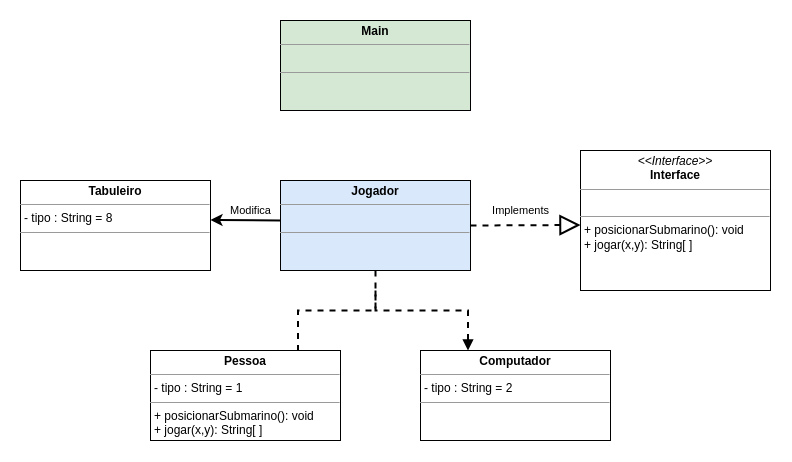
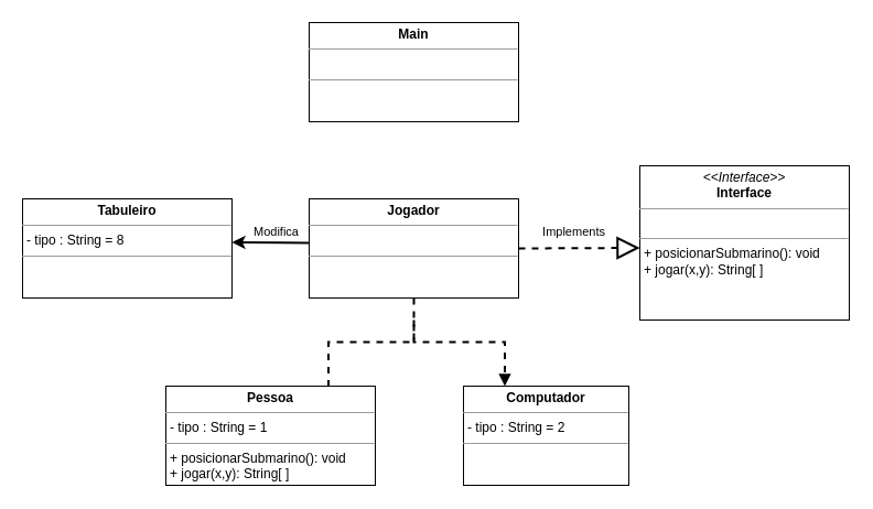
  <mxCell id="0" />
  <mxCell id="1" parent="0" />
- <mxCell id="2" value="&lt;p style=&quot;margin: 0px ; margin-top: 4px ; text-align: center&quot;&gt;&lt;b&gt;Jogador&lt;/b&gt;&lt;/p&gt;&lt;hr size=&quot;1&quot;&gt;&lt;p style=&quot;margin: 0px ; margin-left: 4px&quot;&gt;&lt;br&gt;&lt;/p&gt;&lt;hr size=&quot;1&quot;&gt;&lt;p style=&quot;margin: 0px ; margin-left: 4px&quot;&gt;&lt;br&gt;&lt;/p&gt;" style="verticalAlign=top;align=left;overflow=fill;fontSize=12;fontFamily=Helvetica;html=1;fillColor=#dae8fc;" vertex="1" parent="1"><mxGeometry x="280" y="180" width="190" height="90" as="geometry" /></mxCell>
+ <mxCell id="2" value="&lt;p style=&quot;margin: 0px ; margin-top: 4px ; text-align: center&quot;&gt;&lt;b&gt;Jogador&lt;/b&gt;&lt;/p&gt;&lt;hr size=&quot;1&quot;&gt;&lt;p style=&quot;margin: 0px ; margin-left: 4px&quot;&gt;&lt;br&gt;&lt;/p&gt;&lt;hr size=&quot;1&quot;&gt;&lt;p style=&quot;margin: 0px ; margin-left: 4px&quot;&gt;&lt;br&gt;&lt;/p&gt;" style="verticalAlign=top;align=left;overflow=fill;fontSize=12;fontFamily=Helvetica;html=1;" vertex="1" parent="1"><mxGeometry x="280" y="180" width="190" height="90" as="geometry" /></mxCell>
  <mxCell id="3" value="&lt;p style=&quot;margin: 0px ; margin-top: 4px ; text-align: center&quot;&gt;&lt;i&gt;&amp;lt;&amp;lt;Interface&amp;gt;&amp;gt;&lt;/i&gt;&lt;br&gt;&lt;b&gt;Interface&lt;/b&gt;&lt;/p&gt;&lt;hr size=&quot;1&quot;&gt;&lt;p style=&quot;margin: 0px ; margin-left: 4px&quot;&gt;&lt;br&gt;&lt;/p&gt;&lt;hr size=&quot;1&quot;&gt;&lt;p style=&quot;margin: 0px 0px 0px 4px&quot;&gt;+ posicionarSubmarino(): void&lt;/p&gt;&lt;p style=&quot;margin: 0px 0px 0px 4px&quot;&gt;+ jogar(x,y): String[ ]&lt;/p&gt;" style="verticalAlign=top;align=left;overflow=fill;fontSize=12;fontFamily=Helvetica;html=1;" vertex="1" parent="1"><mxGeometry x="580" y="150" width="190" height="140" as="geometry" /></mxCell>
  <mxCell id="4" value="&lt;p style=&quot;margin: 0px ; margin-top: 4px ; text-align: center&quot;&gt;&lt;b&gt;Pessoa&lt;/b&gt;&lt;/p&gt;&lt;hr size=&quot;1&quot;&gt;&lt;p style=&quot;margin: 0px ; margin-left: 4px&quot;&gt;- tipo : String = 1&lt;/p&gt;&lt;hr size=&quot;1&quot;&gt;&lt;p style=&quot;margin: 0px 0px 0px 4px&quot;&gt;+ posicionarSubmarino(): void&lt;/p&gt;&lt;p style=&quot;margin: 0px 0px 0px 4px&quot;&gt;+ jogar(x,y): String[ ]&lt;/p&gt;" style="verticalAlign=top;align=left;overflow=fill;fontSize=12;fontFamily=Helvetica;html=1;" vertex="1" parent="1"><mxGeometry x="150" y="350" width="190" height="90" as="geometry" /></mxCell>
- <mxCell id="5" value="&lt;p style=&quot;margin: 0px ; margin-top: 4px ; text-align: center&quot;&gt;&lt;b&gt;Computador&lt;/b&gt;&lt;/p&gt;&lt;hr size=&quot;1&quot;&gt;&lt;p style=&quot;margin: 0px ; margin-left: 4px&quot;&gt;- tipo : String = 2&lt;/p&gt;&lt;hr size=&quot;1&quot;&gt;&lt;p style=&quot;margin: 0px ; margin-left: 4px&quot;&gt;&lt;br&gt;&lt;/p&gt;" style="verticalAlign=top;align=left;overflow=fill;fontSize=12;fontFamily=Helvetica;html=1;" vertex="1" parent="1"><mxGeometry x="420" y="350" width="190" height="90" as="geometry" /></mxCell>
+ <mxCell id="5" value="&lt;p style=&quot;margin: 0px ; margin-top: 4px ; text-align: center&quot;&gt;&lt;b&gt;Computador&lt;/b&gt;&lt;/p&gt;&lt;hr size=&quot;1&quot;&gt;&lt;p style=&quot;margin: 0px ; margin-left: 4px&quot;&gt;- tipo : String = 2&lt;/p&gt;&lt;hr size=&quot;1&quot;&gt;&lt;p style=&quot;margin: 0px ; margin-left: 4px&quot;&gt;&lt;br&gt;&lt;/p&gt;" style="verticalAlign=top;align=left;overflow=fill;fontSize=12;fontFamily=Helvetica;html=1;" vertex="1" parent="1"><mxGeometry x="420" y="350" width="150" height="90" as="geometry" /></mxCell>
  <mxCell id="6" value="" style="endArrow=block;html=1;edgeStyle=orthogonalEdgeStyle;rounded=0;dashed=1;strokeWidth=2;entryX=0.25;entryY=0;entryDx=0;entryDy=0;exitX=0.5;exitY=1;exitDx=0;exitDy=0;" edge="1" parent="1" source="2" target="5"><mxGeometry relative="1" as="geometry"><mxPoint x="300" y="310" as="sourcePoint" /><mxPoint x="460" y="310" as="targetPoint" /></mxGeometry></mxCell>
  <mxCell id="7" value="" style="endArrow=none;html=1;edgeStyle=orthogonalEdgeStyle;rounded=0;dashed=1;strokeWidth=2;entryX=0.75;entryY=0;entryDx=0;entryDy=0;" edge="1" parent="1"><mxGeometry relative="1" as="geometry"><mxPoint x="375" y="290" as="sourcePoint" /><mxPoint x="297.5" y="350" as="targetPoint" /><Array as="points"><mxPoint x="375" y="310" /><mxPoint x="298" y="310" /></Array></mxGeometry></mxCell>
- <mxCell id="8" value="&lt;p style=&quot;margin: 0px ; margin-top: 4px ; text-align: center&quot;&gt;&lt;b&gt;Main&lt;/b&gt;&lt;/p&gt;&lt;hr size=&quot;1&quot;&gt;&lt;p style=&quot;margin: 0px ; margin-left: 4px&quot;&gt;&lt;br&gt;&lt;/p&gt;&lt;hr size=&quot;1&quot;&gt;&lt;p style=&quot;margin: 0px ; margin-left: 4px&quot;&gt;&lt;br&gt;&lt;/p&gt;" style="verticalAlign=top;align=left;overflow=fill;fontSize=12;fontFamily=Helvetica;html=1;fillColor=#d5e8d4;" vertex="1" parent="1"><mxGeometry x="280" y="20" width="190" height="90" as="geometry" /></mxCell>
+ <mxCell id="8" value="&lt;p style=&quot;margin: 0px ; margin-top: 4px ; text-align: center&quot;&gt;&lt;b&gt;Main&lt;/b&gt;&lt;/p&gt;&lt;hr size=&quot;1&quot;&gt;&lt;p style=&quot;margin: 0px ; margin-left: 4px&quot;&gt;&lt;br&gt;&lt;/p&gt;&lt;hr size=&quot;1&quot;&gt;&lt;p style=&quot;margin: 0px ; margin-left: 4px&quot;&gt;&lt;br&gt;&lt;/p&gt;" style="verticalAlign=top;align=left;overflow=fill;fontSize=12;fontFamily=Helvetica;html=1;" vertex="1" parent="1"><mxGeometry x="280" y="20" width="190" height="90" as="geometry" /></mxCell>
  <mxCell id="9" value="Implements" style="endArrow=block;endSize=16;endFill=0;html=1;rounded=0;dashed=1;strokeWidth=2;" edge="1" parent="1"><mxGeometry x="-0.09" y="15" width="160" relative="1" as="geometry"><mxPoint x="470" y="225" as="sourcePoint" /><mxPoint x="580" y="224.5" as="targetPoint" /><mxPoint as="offset" /></mxGeometry></mxCell>
  <mxCell id="10" value="&lt;p style=&quot;margin: 0px ; margin-top: 4px ; text-align: center&quot;&gt;&lt;b&gt;Tabuleiro&lt;/b&gt;&lt;/p&gt;&lt;hr size=&quot;1&quot;&gt;&lt;p style=&quot;margin: 0px ; margin-left: 4px&quot;&gt;- tipo : String = 8&lt;/p&gt;&lt;hr size=&quot;1&quot;&gt;&lt;p style=&quot;margin: 0px ; margin-left: 4px&quot;&gt;&lt;br&gt;&lt;/p&gt;" style="verticalAlign=top;align=left;overflow=fill;fontSize=12;fontFamily=Helvetica;html=1;" vertex="1" parent="1"><mxGeometry x="20" y="180" width="190" height="90" as="geometry" /></mxCell>
  <mxCell id="11" value="Modifica" style="endArrow=none;endFill=0;endSize=12;html=1;rounded=0;strokeWidth=2;startArrow=classic;startFill=1;" edge="1" parent="1"><mxGeometry x="0.141" y="10" width="160" relative="1" as="geometry"><mxPoint x="210" y="219.5" as="sourcePoint" /><mxPoint x="280" y="220" as="targetPoint" /><mxPoint as="offset" /></mxGeometry></mxCell>
